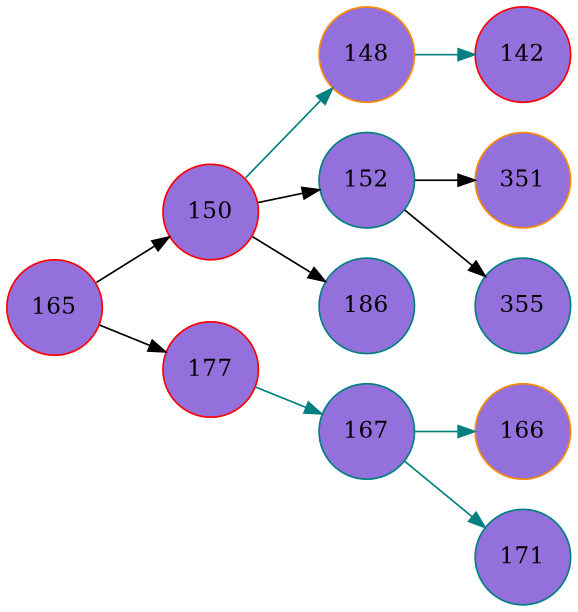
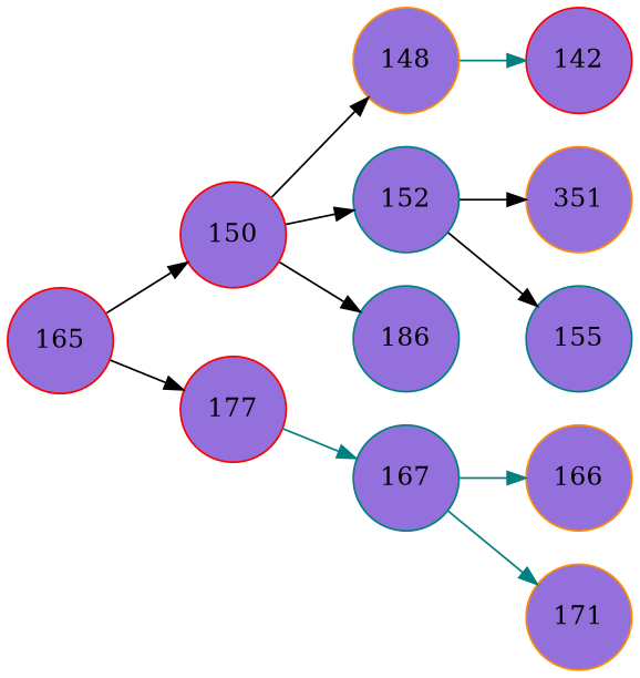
  digraph {
    rankdir=LR
    node [color=red fillcolor="#9370DB" shape=circle style=filled]
    edge [color=black]
    165
    150
    177
    148 [color=darkorange]
    152 [color=teal]
    186 [color=teal]
    167 [color=teal]
    142
    n9 [color=darkorange label=351]
-   155 [color=teal label=355]
+   155 [color=teal]
    166 [color=darkorange]
-   171 [color=teal]
+   171 [color=darkorange]
    165 -> 150
    165 -> 177
-   150 -> 148 [color=teal]
+   150 -> 148
    150 -> 152
    150 -> 186
    177 -> 167 [color=teal]
    148 -> 142 [color=teal]
    152 -> n9
    152 -> 155
    167 -> 166 [color=teal]
    167 -> 171 [color=teal]
  }
